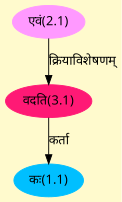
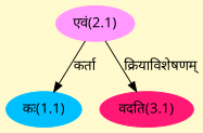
  digraph {
    bgcolor=lemonchiffon1
    compound=true
    fontname="Noto Sans"
    rankdir=BT
    node [fontname="Noto Sans" style=filled]
    edge [dir=back fontname="Noto Sans"]
    n1 [color="#00BFFF" label="कः(1.1)"]
    n2 [color="#FF1975" label="वदति(3.1)"]
    n3 [color="#FF99FF" label="एवं(2.1)"]
-   n1 -> n2 [label="कर्ता"]
+   n1 -> n3 [label="कर्ता"]
    n2 -> n3 [label="क्रियाविशेषणम्"]
  }
